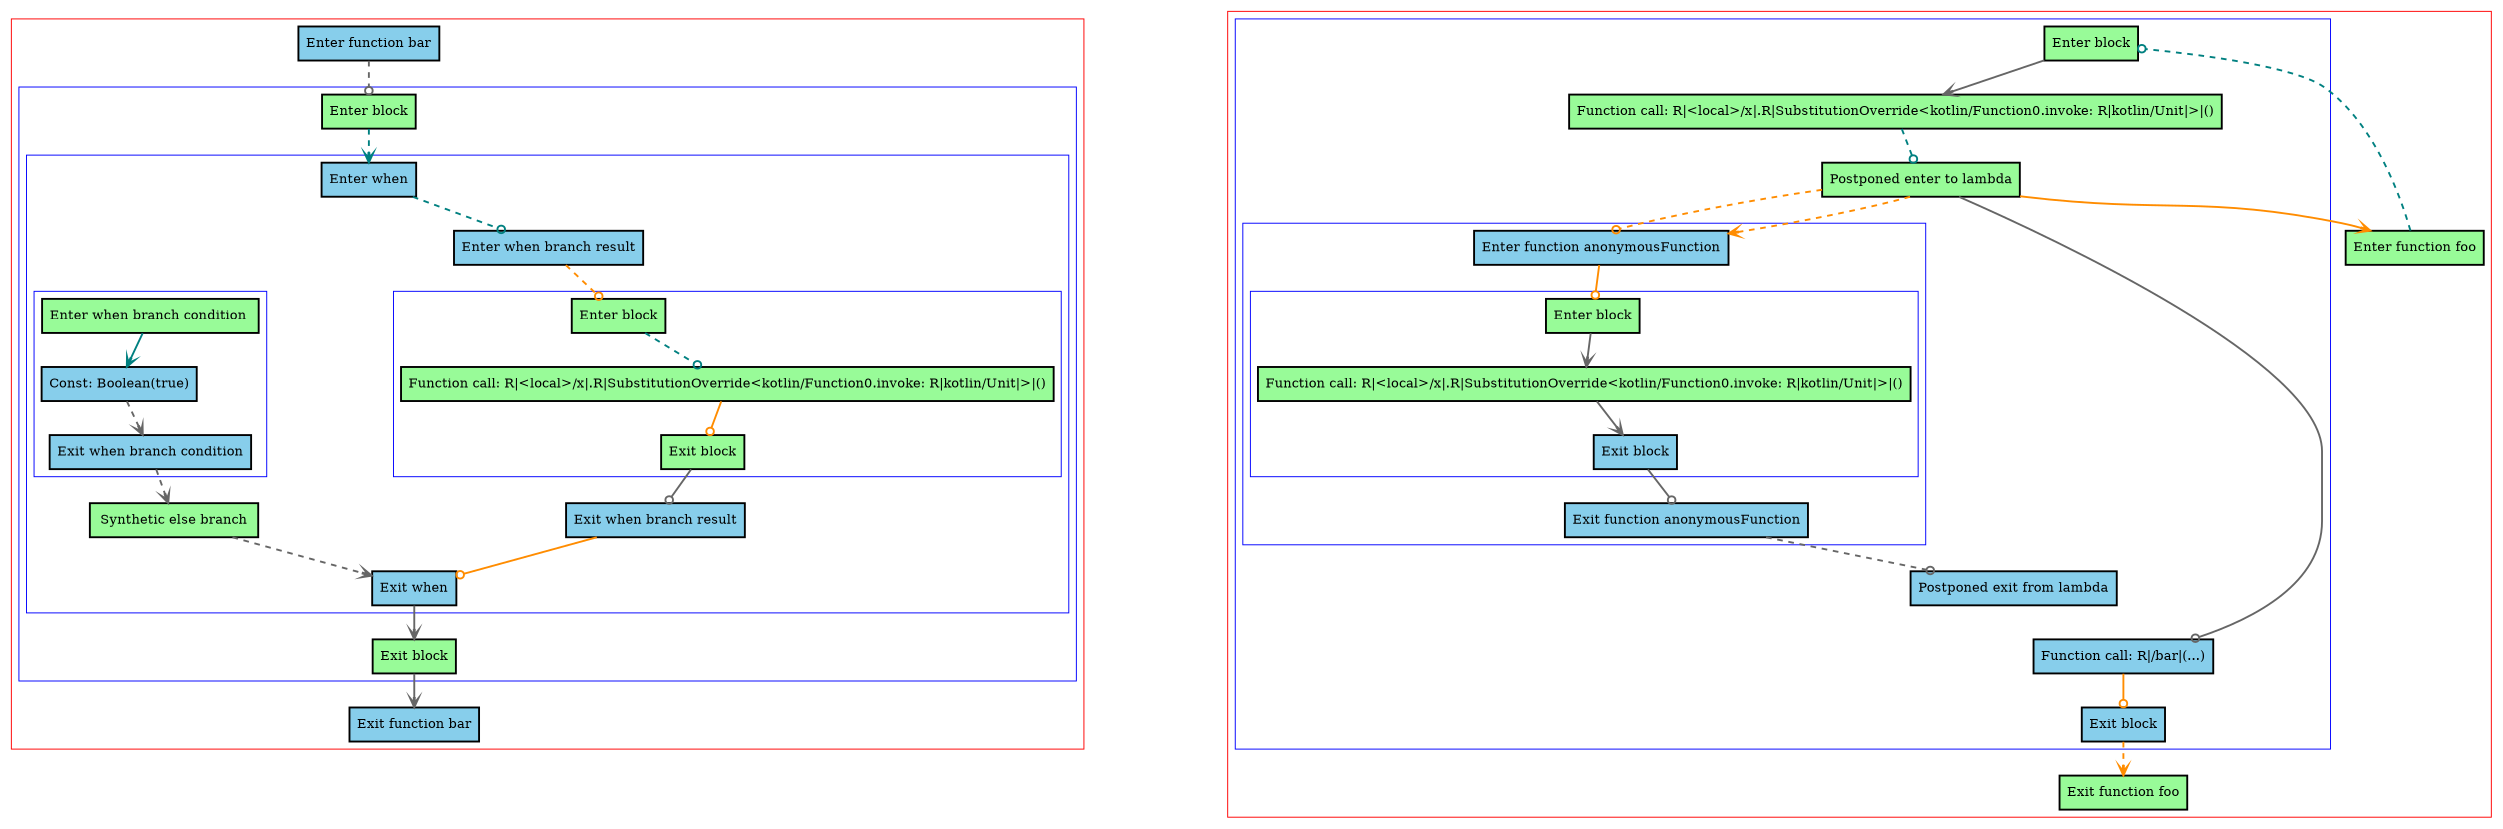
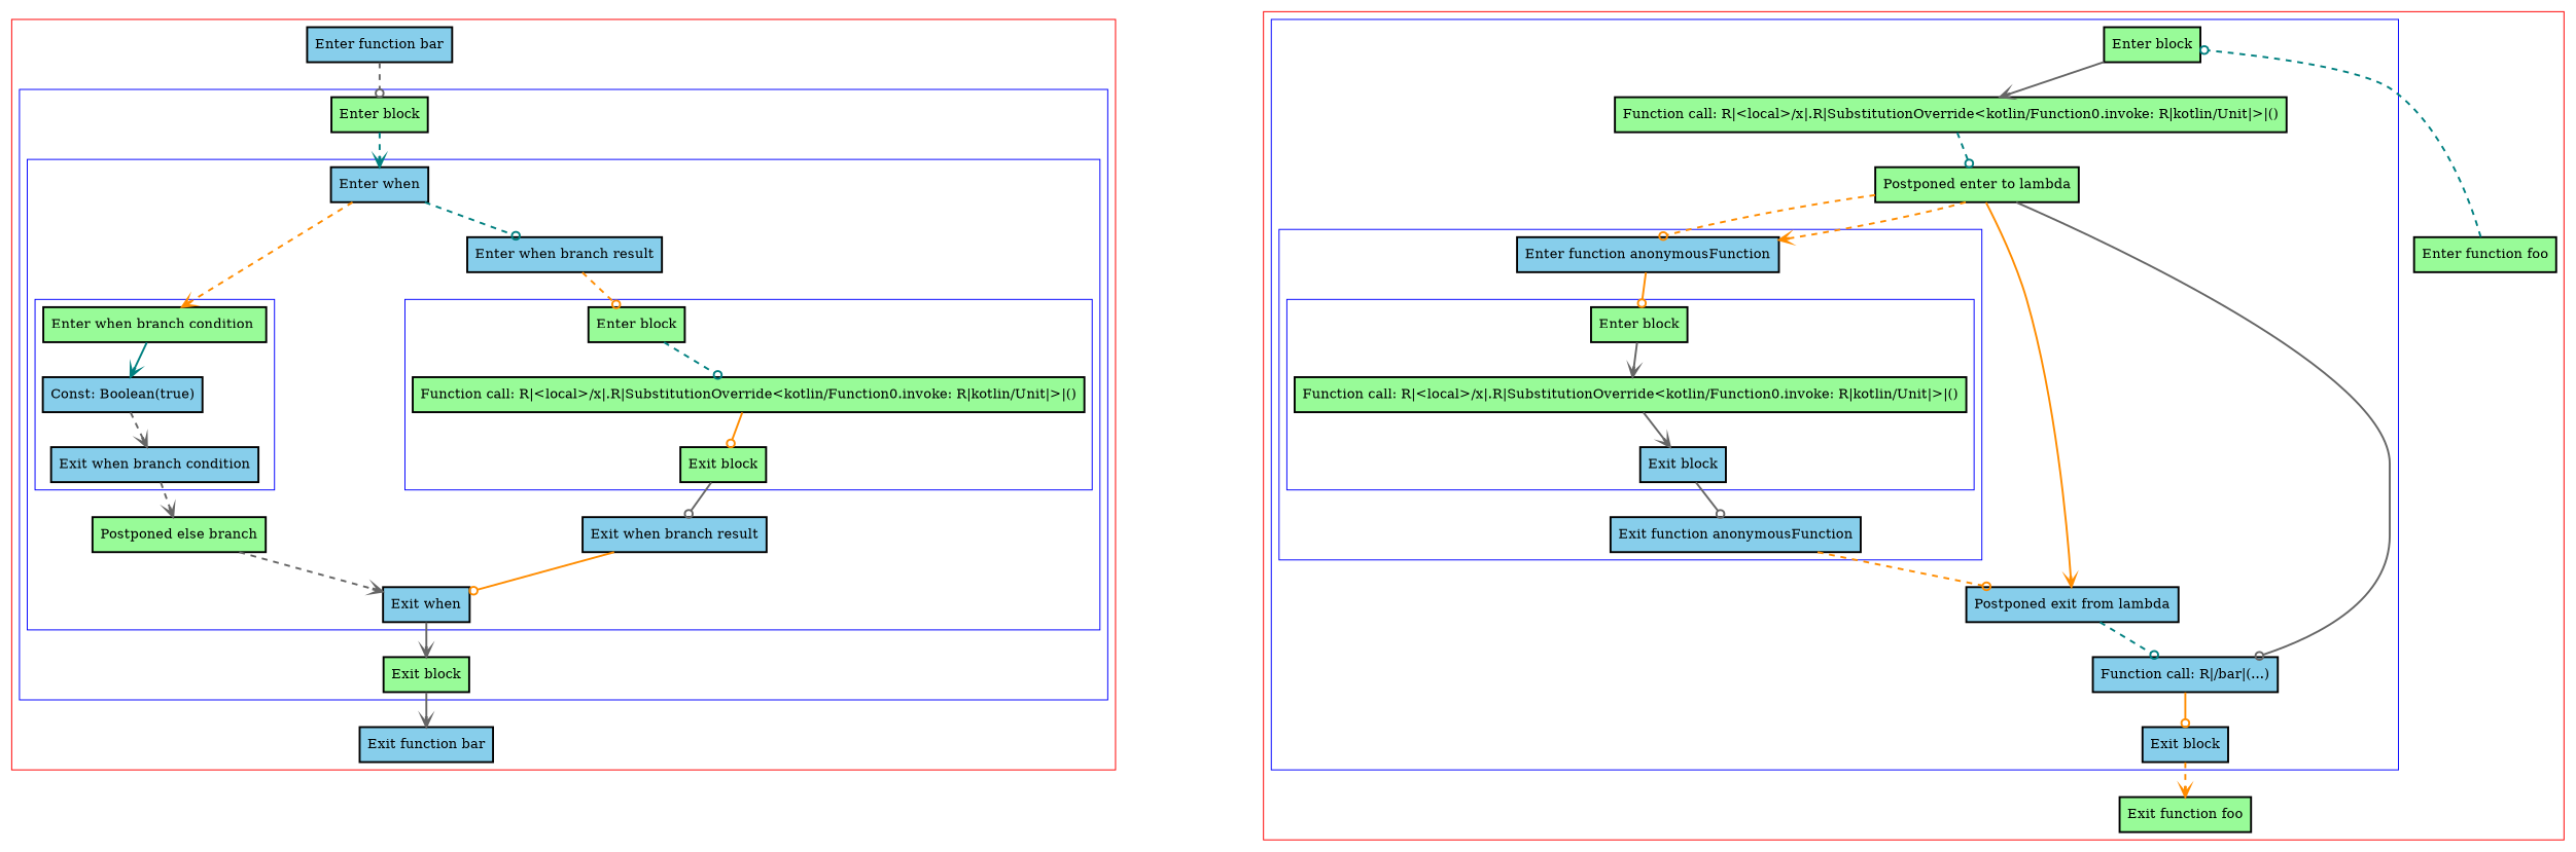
  digraph {
    nodesep=3
    node [fillcolor=palegreen penwidth=2 shape=box style=filled]
    edge [arrowhead=odot color=gray40 penwidth=2 style=dashed]
    n1 [label="Enter when branch condition "]
    n2 [fillcolor=skyblue label="Const: Boolean(true)"]
    n3 [fillcolor=skyblue label="Exit when branch condition"]
    n4 [label="Enter block"]
    n5 [label="Function call: R|<local>/x|.R|SubstitutionOverride<kotlin/Function0.invoke: R|kotlin/Unit|>|()"]
    n6 [label="Exit block"]
    n7 [fillcolor=skyblue label="Enter when"]
-   n8 [label="Synthetic else branch"]
+   n8 [label="Postponed else branch"]
    n9 [fillcolor=skyblue label="Enter when branch result"]
    n10 [fillcolor=skyblue label="Exit when branch result"]
    n11 [fillcolor=skyblue label="Exit when"]
    n12 [label="Enter block"]
    n13 [label="Exit block"]
    n14 [fillcolor=skyblue label="Enter function bar"]
    n15 [fillcolor=skyblue label="Exit function bar"]
    n16 [label="Enter block"]
    n17 [label="Function call: R|<local>/x|.R|SubstitutionOverride<kotlin/Function0.invoke: R|kotlin/Unit|>|()"]
    n18 [fillcolor=skyblue label="Exit block"]
    n19 [fillcolor=skyblue label="Enter function anonymousFunction"]
    n20 [fillcolor=skyblue label="Exit function anonymousFunction"]
    n21 [label="Enter block"]
    n22 [label="Function call: R|<local>/x|.R|SubstitutionOverride<kotlin/Function0.invoke: R|kotlin/Unit|>|()"]
    n23 [label="Postponed enter to lambda"]
    n24 [fillcolor=skyblue label="Postponed exit from lambda"]
    n25 [fillcolor=skyblue label="Function call: R|/bar|(...)"]
    n26 [fillcolor=skyblue label="Exit block"]
    n27 [label="Enter function foo"]
    n28 [label="Exit function foo"]
    subgraph cluster_1 {
      color=red
      n14
      n15
      subgraph cluster_2 {
        color=blue
        n12
        n13
        subgraph cluster_3 {
          color=blue
          n7
          n8
          n9
          n10
          n11
          subgraph cluster_4 {
            color=blue
            n1
            n2
            n3
          }
          subgraph cluster_5 {
            color=blue
            n4
            n5
            n6
          }
        }
      }
    }
    subgraph cluster_6 {
      color=red
      n27
      n28
      subgraph cluster_7 {
        color=blue
        n21
        n22
        n23
        n24
        n25
        n26
        subgraph cluster_8 {
          color=blue
          n19
          n20
          subgraph cluster_9 {
            color=blue
            n16
            n17
            n18
          }
        }
      }
    }
    n1 -> n2 [arrowhead=vee color=teal style=solid]
    n2 -> n3 [arrowhead=vee]
    n3 -> n8 [arrowhead=vee]
    n4 -> n5 [color=teal]
    n5 -> n6 [color=darkorange style=solid]
    n6 -> n10 [style=solid]
+   n7 -> n1 [arrowhead=vee color=darkorange]
    n7 -> n9 [color=teal]
    n8 -> n11 [arrowhead=vee]
    n9 -> n4 [color=darkorange]
    n10 -> n11 [color=darkorange style=solid]
    n11 -> n13 [arrowhead=vee style=solid]
    n12 -> n7 [arrowhead=vee color=teal]
    n13 -> n15 [arrowhead=vee style=solid]
    n14 -> n12
    n16 -> n17 [arrowhead=vee style=solid]
    n17 -> n18 [arrowhead=vee style=solid]
    n18 -> n20 [style=solid]
    n19 -> n16 [color=darkorange style=solid]
-   n20 -> n24
+   n20 -> n24 [color=darkorange]
    n21 -> n22 [arrowhead=vee style=solid]
    n22 -> n23 [color=teal]
    n23 -> n19 [color=darkorange]
    n23 -> n19 [arrowhead=vee color=darkorange]
-   n23 -> n27 [arrowhead=vee color=darkorange style=solid]
+   n23 -> n24 [arrowhead=vee color=darkorange style=solid]
    n23 -> n25 [style=solid]
+   n24 -> n25 [color=teal]
    n25 -> n26 [color=darkorange style=solid]
    n26 -> n28 [arrowhead=vee color=darkorange]
    n27 -> n21 [color=teal]
  }
